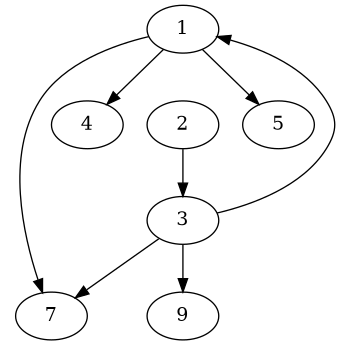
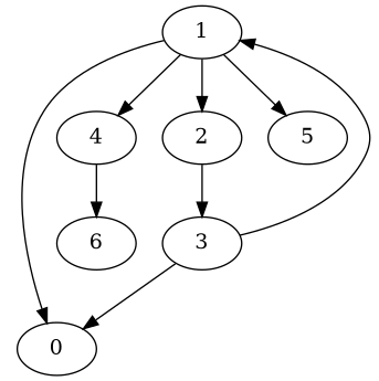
  digraph {
    1
    2
-   7
+   7 [label=0]
    4
    5
    3
-   9
+   6
+   1 -> 2
    1 -> 7
    1 -> 4
    1 -> 5
    2 -> 3
+   4 -> 6
    3 -> 1
    3 -> 7
-   3 -> 9
  }
